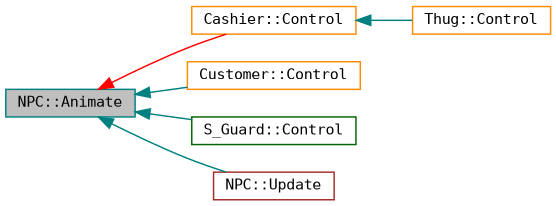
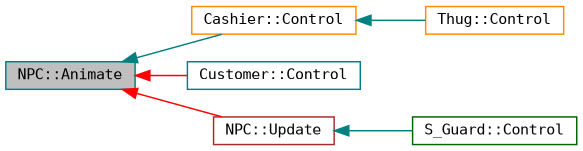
  digraph {
    fontname="DejaVu Sans Mono"
    rankdir=LR
    node [color=teal fontname="DejaVu Sans Mono" fontsize=10 shape=record]
    edge [color=teal dir=back fontname="DejaVu Sans Mono" fontsize=10 labelfontname=Helvetica labelfontsize=10 style=solid]
    n1 [fillcolor=grey75 fontcolor=black height=0.2 label="NPC::Animate" style=filled width=0.4]
    n2 [color=darkorange height=0.2 label="Cashier::Control" width=0.4]
-   n3 [color=darkorange height=0.2 label="Customer::Control" width=0.4]
+   n3 [height=0.2 label="Customer::Control" width=0.4]
    n4 [color=darkgreen height=0.2 label="S_Guard::Control" width=0.4]
    n5 [color=brown height=0.2 label="NPC::Update" width=0.4]
    n6 [color=darkorange height=0.2 label="Thug::Control" width=0.4]
-   n1 -> n2 [color=red]
-   n1 -> n3
-   n1 -> n4
-   n1 -> n5
+   n1 -> n2
+   n1 -> n3 [color=red]
+   n5 -> n4
+   n1 -> n5 [color=red]
    n2 -> n6
  }
